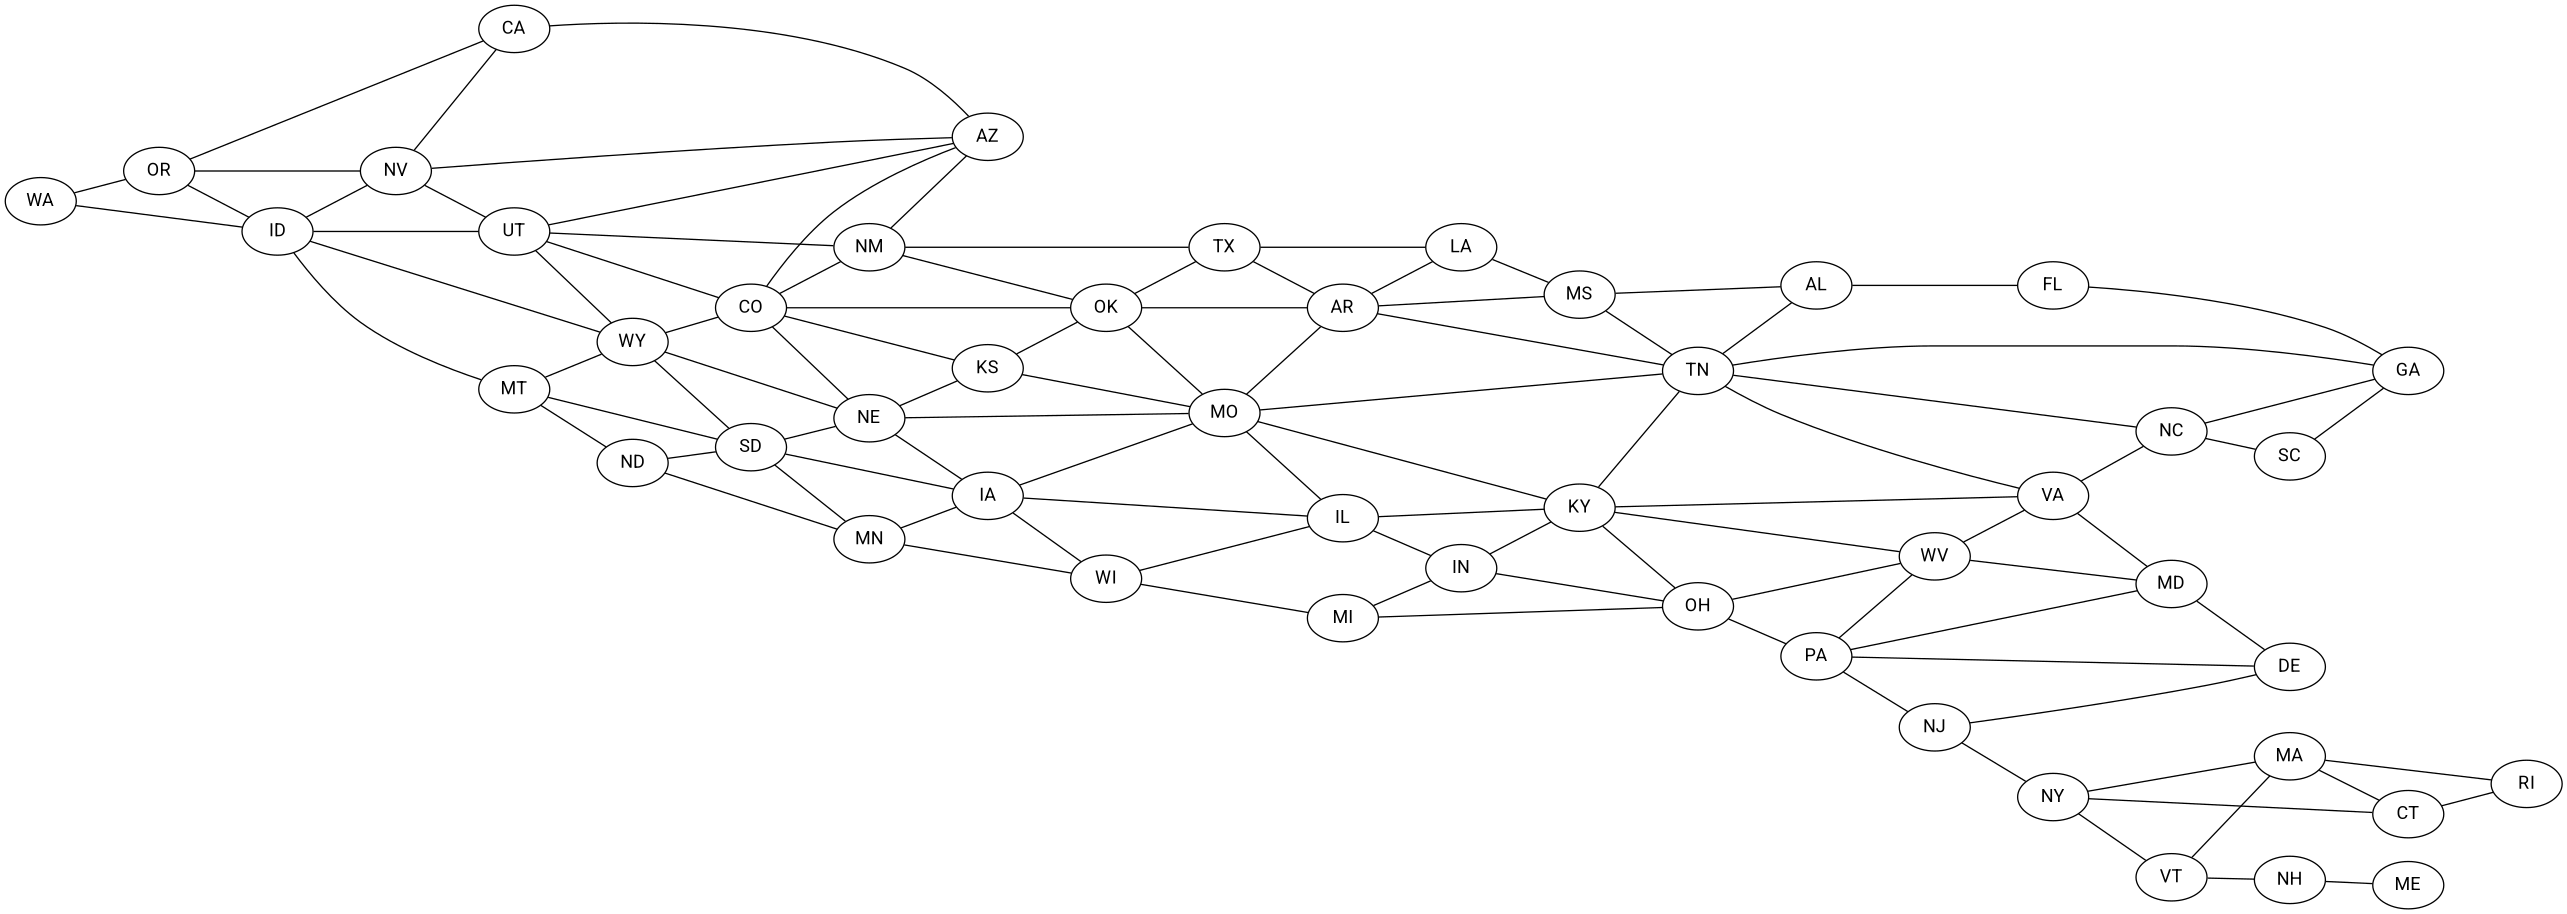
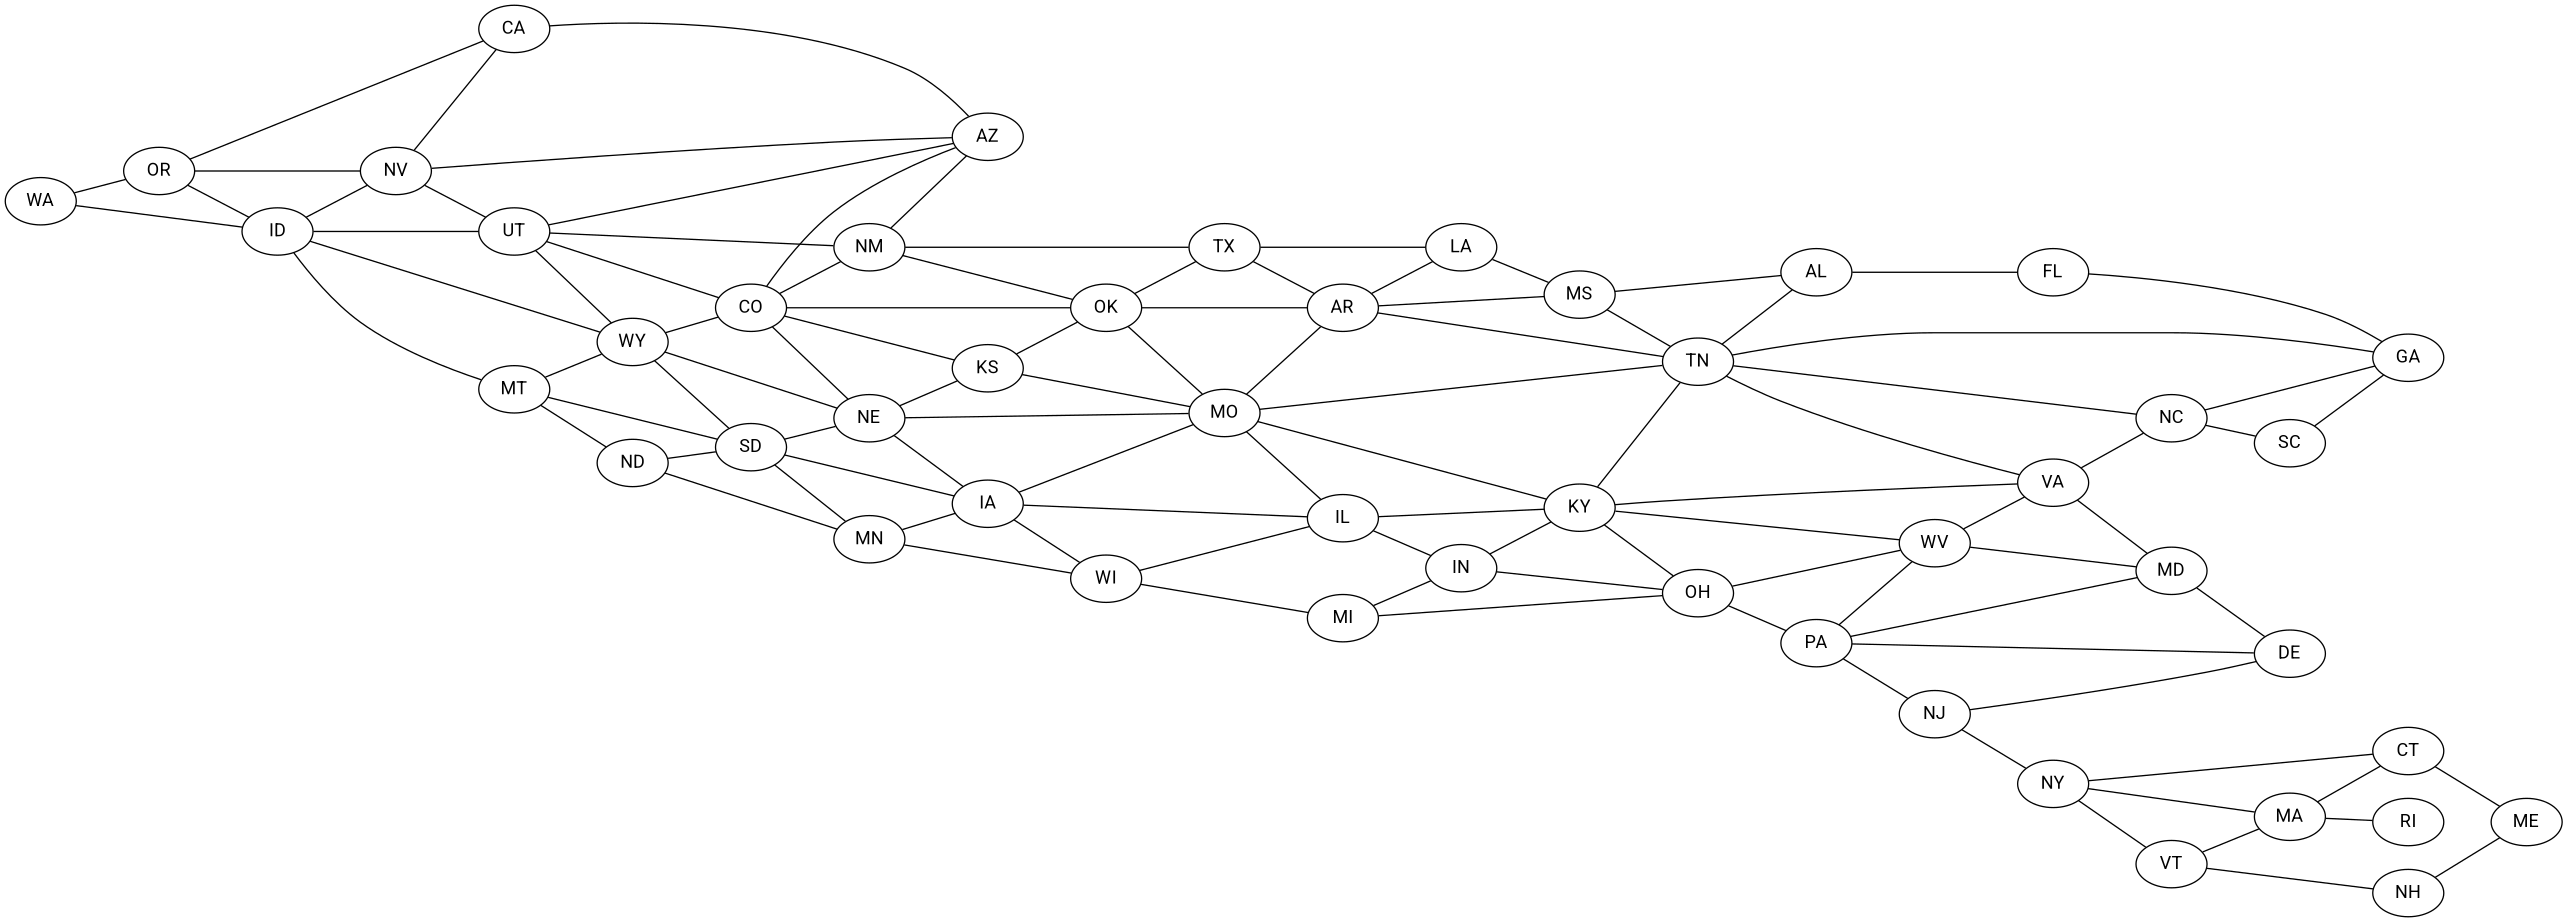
  graph {
    fontname=Roboto
    rankdir=LR
    node [fontname=Roboto]
    edge [fontname=Roboto]
    WA
    OR
    ID
    CA
    NV
    UT
    MT
    WY
    AZ
    CO
    NM
    ND
    SD
    NE
    MN
    IA
    KS
    OK
    MO
    TX
    AR
    LA
    WI
    IL
    KY
    TN
    MS
    MI
    IN
    OH
    WV
    VA
    AL
    GA
    NC
    FL
    PA
    MD
    NJ
    DE
    SC
    NY
    VT
    MA
    CT
    NH
    RI
    ME
    WA -- OR
    WA -- ID
    OR -- ID
    OR -- CA
    OR -- NV
    ID -- NV
    ID -- UT
    ID -- MT
    ID -- WY
    CA -- AZ
    NV -- CA
    NV -- UT
    NV -- AZ
    UT -- WY
    UT -- AZ
    UT -- CO
    UT -- NM
    MT -- WY
    MT -- ND
    MT -- SD
    WY -- CO
    WY -- SD
    WY -- NE
    CO -- AZ
    CO -- NM
    CO -- NE
    CO -- KS
    CO -- OK
    NM -- AZ
    NM -- OK
    NM -- TX
    ND -- SD
    ND -- MN
    SD -- NE
    SD -- MN
    SD -- IA
    NE -- IA
    NE -- KS
    NE -- MO
    MN -- IA
    MN -- WI
    IA -- MO
    IA -- WI
    IA -- IL
    KS -- OK
    KS -- MO
    OK -- MO
    OK -- TX
    OK -- AR
    MO -- AR
    MO -- IL
    MO -- KY
    MO -- TN
    TX -- AR
    TX -- LA
    AR -- LA
    AR -- TN
    AR -- MS
    LA -- MS
    WI -- IL
    WI -- MI
    IL -- KY
    IL -- IN
    KY -- TN
    KY -- OH
    KY -- WV
    KY -- VA
    TN -- VA
    TN -- AL
    TN -- GA
    TN -- NC
    MS -- TN
    MS -- AL
    MI -- IN
    MI -- OH
    IN -- KY
    IN -- OH
    OH -- WV
    OH -- PA
    WV -- VA
    WV -- MD
    VA -- NC
    VA -- MD
    AL -- FL
    NC -- GA
    NC -- SC
    FL -- GA
    PA -- WV
    PA -- MD
    PA -- NJ
    PA -- DE
    MD -- DE
    NJ -- DE
    NJ -- NY
    SC -- GA
    NY -- VT
    NY -- MA
    NY -- CT
    VT -- MA
    VT -- NH
    MA -- CT
    MA -- RI
-   CT -- RI
+   CT -- ME
    NH -- ME
  }
